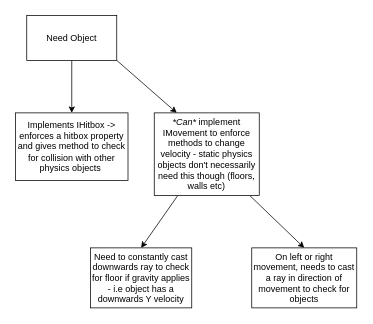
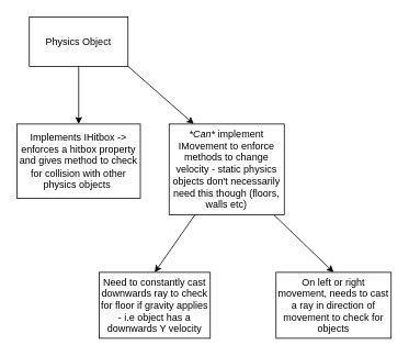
  <mxCell id="0" />
  <mxCell id="1" parent="0" />
  <mxCell id="2" style="edgeStyle=none;html=1;" parent="1" source="4" edge="1"><mxGeometry relative="1" as="geometry"><mxPoint x="95" y="150" as="targetPoint" /></mxGeometry></mxCell>
  <mxCell id="3" style="edgeStyle=none;html=1;exitX=1;exitY=1;exitDx=0;exitDy=0;" parent="1" source="4" edge="1"><mxGeometry relative="1" as="geometry"><mxPoint x="235" y="150" as="targetPoint" /></mxGeometry></mxCell>
- <mxCell id="4" value="Need Object" style="whiteSpace=wrap;html=1;" parent="1" vertex="1"><mxGeometry x="35" y="20" width="120" height="60" as="geometry" /></mxCell>
+ <mxCell id="4" value="Physics Object" style="whiteSpace=wrap;html=1;" parent="1" vertex="1"><mxGeometry x="35" y="20" width="120" height="60" as="geometry" /></mxCell>
  <mxCell id="5" value="Implements IHitbox -&amp;gt; enforces a hitbox property and gives method to check for collision with other physics objects&amp;nbsp;" style="whiteSpace=wrap;html=1;" parent="1" vertex="1"><mxGeometry x="20" y="150" width="150" height="90" as="geometry" /></mxCell>
  <mxCell id="6" style="edgeStyle=none;html=1;entryX=0.5;entryY=0;entryDx=0;entryDy=0;" edge="1" parent="1" source="8" target="9"><mxGeometry relative="1" as="geometry"><mxPoint x="275" y="310" as="targetPoint" /></mxGeometry></mxCell>
  <mxCell id="7" style="edgeStyle=none;html=1;entryX=0.5;entryY=0;entryDx=0;entryDy=0;" edge="1" parent="1" source="8" target="10"><mxGeometry relative="1" as="geometry"><mxPoint x="185" y="330" as="targetPoint" /></mxGeometry></mxCell>
  <mxCell id="8" value="&lt;i&gt;*Can*&lt;/i&gt;&amp;nbsp;implement IMovement to enforce methods to change velocity - static physics objects don't necessarily need this though (floors, walls etc)" style="whiteSpace=wrap;html=1;" parent="1" vertex="1"><mxGeometry x="205" y="150" width="140" height="110" as="geometry" /></mxCell>
  <mxCell id="9" value="On left or right movement, needs to cast a ray in direction of movement to check for objects" style="whiteSpace=wrap;html=1;" vertex="1" parent="1"><mxGeometry x="335" y="330" width="140" height="80" as="geometry" /></mxCell>
  <mxCell id="10" value="Need to constantly cast downwards ray to check for floor if gravity applies - i.e object has a downwards Y velocity" style="whiteSpace=wrap;html=1;" vertex="1" parent="1"><mxGeometry x="120" y="330" width="135" height="80" as="geometry" /></mxCell>
